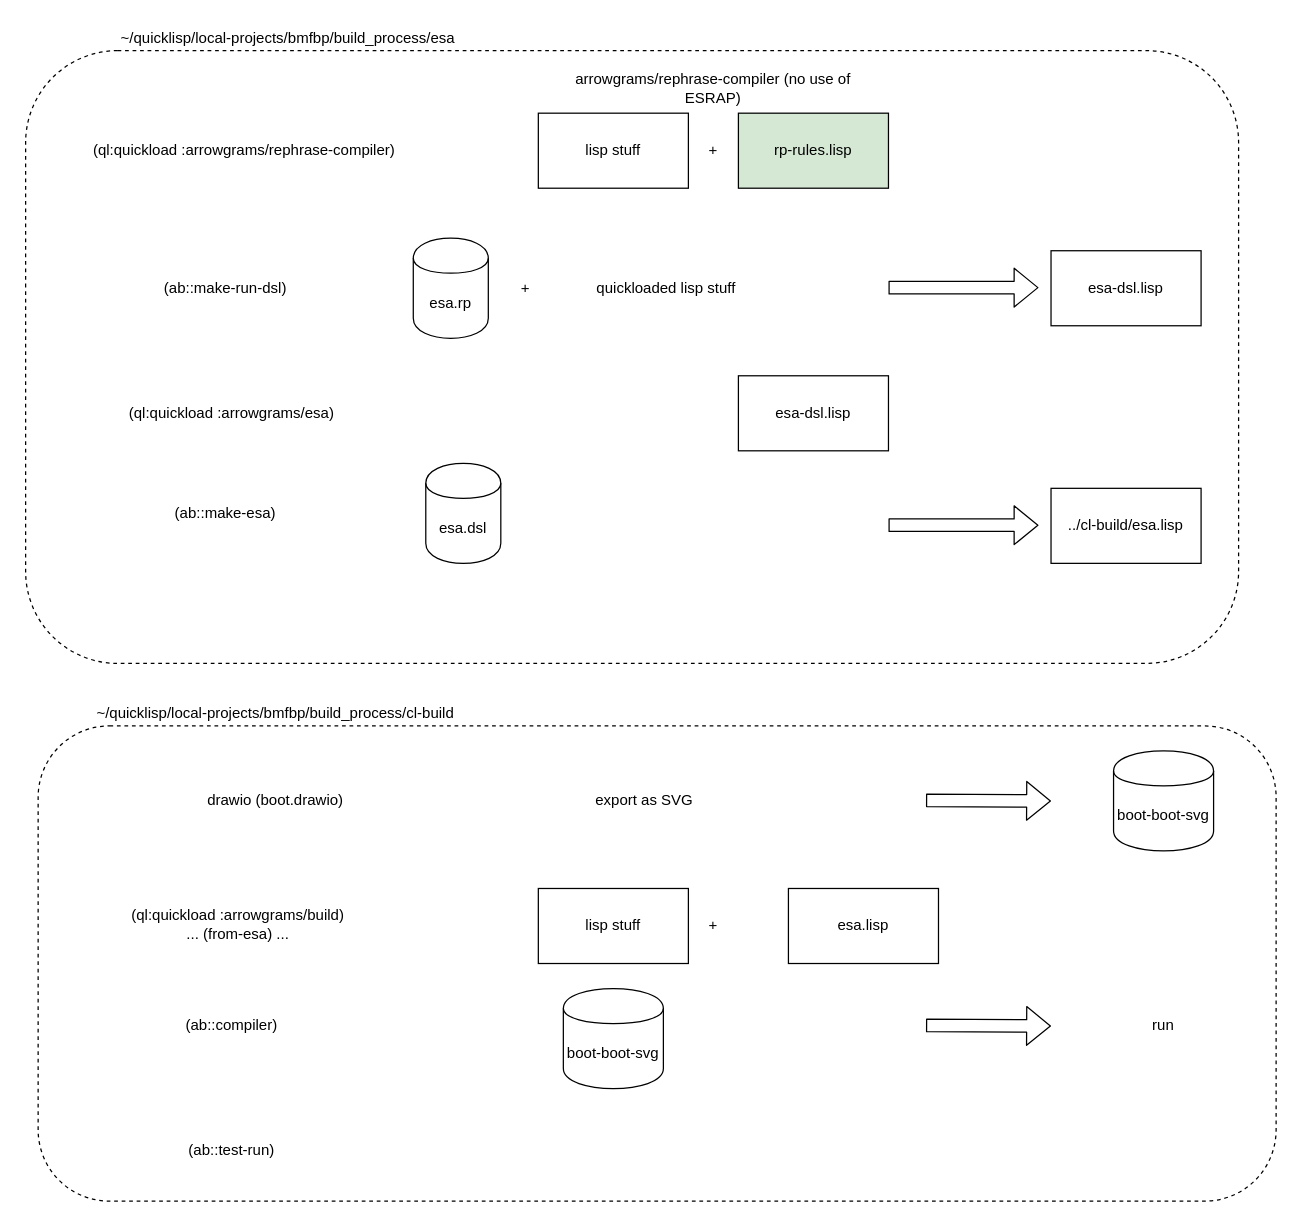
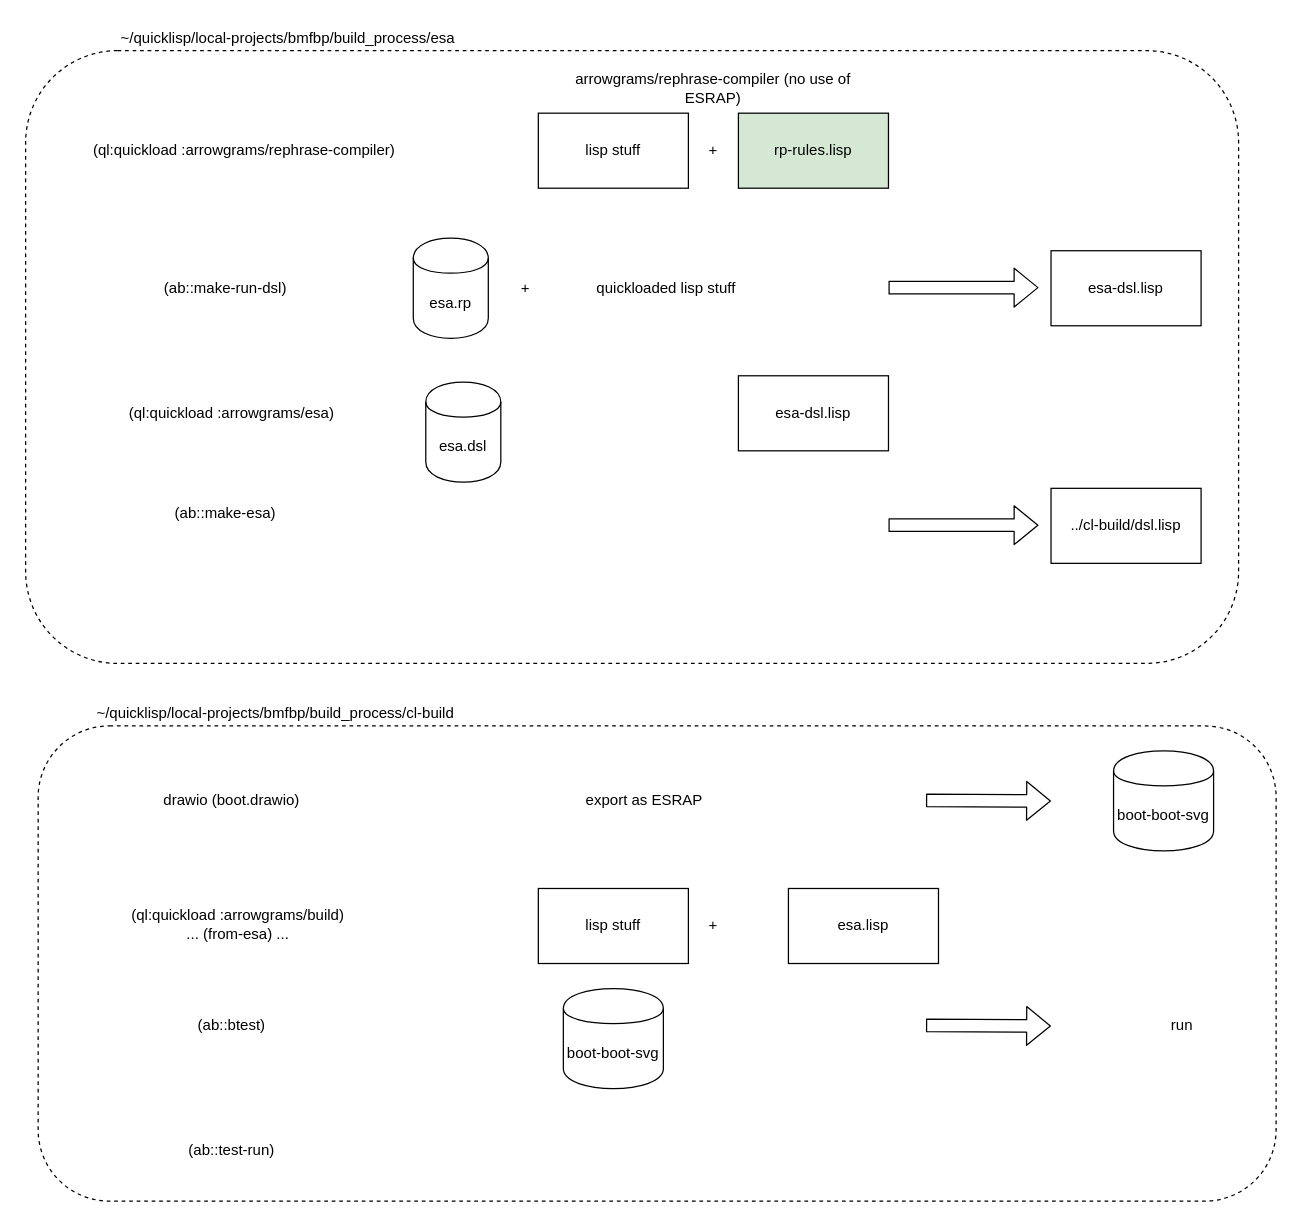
  <mxCell id="0" />
  <mxCell id="1" parent="0" />
  <mxCell id="2" value="" style="rounded=1;whiteSpace=wrap;html=1;dashed=1;" vertex="1" parent="1"><mxGeometry x="30" y="580" width="990" height="380" as="geometry" /></mxCell>
  <mxCell id="3" value="" style="rounded=1;whiteSpace=wrap;html=1;dashed=1;" vertex="1" parent="1"><mxGeometry x="20" y="40" width="970" height="490" as="geometry" /></mxCell>
  <mxCell id="4" value="lisp stuff" style="rounded=0;whiteSpace=wrap;html=1;" vertex="1" parent="1"><mxGeometry x="430" y="90" width="120" height="60" as="geometry" /></mxCell>
  <mxCell id="5" value="rp-rules.lisp" style="rounded=0;whiteSpace=wrap;html=1;fillColor=#d5e8d4;" vertex="1" parent="1"><mxGeometry x="590" y="90" width="120" height="60" as="geometry" /></mxCell>
  <mxCell id="6" value="+" style="text;html=1;strokeColor=none;fillColor=none;align=center;verticalAlign=middle;whiteSpace=wrap;rounded=0;" vertex="1" parent="1"><mxGeometry x="550" y="110" width="40" height="20" as="geometry" /></mxCell>
  <mxCell id="7" value="esa-dsl.lisp" style="rounded=0;whiteSpace=wrap;html=1;" vertex="1" parent="1"><mxGeometry x="840" y="200" width="120" height="60" as="geometry" /></mxCell>
  <mxCell id="8" value="esa.rp" style="shape=cylinder;whiteSpace=wrap;html=1;boundedLbl=1;backgroundOutline=1;" vertex="1" parent="1"><mxGeometry x="330" y="190" width="60" height="80" as="geometry" /></mxCell>
  <mxCell id="9" value="+" style="text;html=1;strokeColor=none;fillColor=none;align=center;verticalAlign=middle;whiteSpace=wrap;rounded=0;" vertex="1" parent="1"><mxGeometry x="400" y="220" width="40" height="20" as="geometry" /></mxCell>
  <mxCell id="10" value="arrowgrams/rephrase-compiler (no use of ESRAP)" style="text;html=1;strokeColor=none;fillColor=none;align=center;verticalAlign=middle;whiteSpace=wrap;rounded=0;" vertex="1" parent="1"><mxGeometry x="445" y="60" width="250" height="20" as="geometry" /></mxCell>
  <mxCell id="11" value="" style="shape=flexArrow;endArrow=classic;html=1;" edge="1" parent="1"><mxGeometry width="50" height="50" relative="1" as="geometry"><mxPoint x="740" y="639.5" as="sourcePoint" /><mxPoint x="840" y="640" as="targetPoint" /></mxGeometry></mxCell>
  <mxCell id="12" value="boot-boot-svg" style="shape=cylinder;whiteSpace=wrap;html=1;boundedLbl=1;backgroundOutline=1;" vertex="1" parent="1"><mxGeometry x="890" y="600" width="80" height="80" as="geometry" /></mxCell>
  <mxCell id="13" value="(ql:quickload :arrowgrams/rephrase-compiler)" style="text;html=1;strokeColor=none;fillColor=none;align=center;verticalAlign=middle;whiteSpace=wrap;rounded=0;" vertex="1" parent="1"><mxGeometry x="60" y="110" width="270" height="20" as="geometry" /></mxCell>
- <mxCell id="14" value="drawio (boot.drawio)" style="text;html=1;strokeColor=none;fillColor=none;align=center;verticalAlign=middle;whiteSpace=wrap;rounded=0;" vertex="1" parent="1"><mxGeometry x="85" y="630" width="270" height="20" as="geometry" /></mxCell>
+ <mxCell id="14" value="drawio (boot.drawio)" style="text;html=1;strokeColor=none;fillColor=none;align=center;verticalAlign=middle;whiteSpace=wrap;rounded=0;" vertex="1" parent="1"><mxGeometry x="50" y="630" width="270" height="20" as="geometry" /></mxCell>
  <mxCell id="15" value="" style="shape=flexArrow;endArrow=classic;html=1;" edge="1" parent="1"><mxGeometry width="50" height="50" relative="1" as="geometry"><mxPoint x="710" y="229.5" as="sourcePoint" /><mxPoint x="830" y="229.5" as="targetPoint" /></mxGeometry></mxCell>
  <mxCell id="16" value="quickloaded lisp stuff" style="text;html=1;strokeColor=none;fillColor=none;align=center;verticalAlign=middle;whiteSpace=wrap;rounded=0;" vertex="1" parent="1"><mxGeometry x="435" y="220" width="195" height="20" as="geometry" /></mxCell>
  <mxCell id="17" value="(ab::make-run-dsl)" style="text;html=1;strokeColor=none;fillColor=none;align=center;verticalAlign=middle;whiteSpace=wrap;rounded=0;" vertex="1" parent="1"><mxGeometry x="50" y="220" width="260" height="20" as="geometry" /></mxCell>
  <mxCell id="18" value="~/quicklisp/local-projects/bmfbp/build_process/esa" style="text;html=1;strokeColor=none;fillColor=none;align=center;verticalAlign=middle;whiteSpace=wrap;rounded=0;" vertex="1" parent="1"><mxGeometry x="60" y="20" width="340" height="20" as="geometry" /></mxCell>
  <mxCell id="19" value="~/quicklisp/local-projects/bmfbp/build_process/cl-build" style="text;html=1;strokeColor=none;fillColor=none;align=center;verticalAlign=middle;whiteSpace=wrap;rounded=0;" vertex="1" parent="1"><mxGeometry x="50" y="560" width="340" height="20" as="geometry" /></mxCell>
  <mxCell id="20" value="(ql:quickload :arrowgrams/build)&lt;br&gt;... (from-esa) ..." style="text;html=1;strokeColor=none;fillColor=none;align=center;verticalAlign=middle;whiteSpace=wrap;rounded=0;" vertex="1" parent="1"><mxGeometry x="55" y="729" width="270" height="20" as="geometry" /></mxCell>
  <mxCell id="21" value="(ql:quickload :arrowgrams/esa)" style="text;html=1;strokeColor=none;fillColor=none;align=center;verticalAlign=middle;whiteSpace=wrap;rounded=0;" vertex="1" parent="1"><mxGeometry x="50" y="320" width="270" height="20" as="geometry" /></mxCell>
  <mxCell id="22" value="esa-dsl.lisp" style="rounded=0;whiteSpace=wrap;html=1;" vertex="1" parent="1"><mxGeometry x="590" y="300" width="120" height="60" as="geometry" /></mxCell>
- <mxCell id="23" value="esa.dsl" style="shape=cylinder;whiteSpace=wrap;html=1;boundedLbl=1;backgroundOutline=1;" vertex="1" parent="1"><mxGeometry x="340" y="370" width="60" height="80" as="geometry" /></mxCell>
+ <mxCell id="23" value="esa.dsl" style="shape=cylinder;whiteSpace=wrap;html=1;boundedLbl=1;backgroundOutline=1;" vertex="1" parent="1"><mxGeometry x="340" y="305" width="60" height="80" as="geometry" /></mxCell>
  <mxCell id="24" value="(ab::make-esa)" style="text;html=1;strokeColor=none;fillColor=none;align=center;verticalAlign=middle;whiteSpace=wrap;rounded=0;" vertex="1" parent="1"><mxGeometry x="50" y="400" width="260" height="20" as="geometry" /></mxCell>
- <mxCell id="25" value="../cl-build/esa.lisp" style="rounded=0;whiteSpace=wrap;html=1;" vertex="1" parent="1"><mxGeometry x="840" y="390" width="120" height="60" as="geometry" /></mxCell>
+ <mxCell id="25" value="../cl-build/dsl.lisp" style="rounded=0;whiteSpace=wrap;html=1;" vertex="1" parent="1"><mxGeometry x="840" y="390" width="120" height="60" as="geometry" /></mxCell>
  <mxCell id="26" value="" style="shape=flexArrow;endArrow=classic;html=1;" edge="1" parent="1"><mxGeometry width="50" height="50" relative="1" as="geometry"><mxPoint x="710" y="419.5" as="sourcePoint" /><mxPoint x="830" y="419.5" as="targetPoint" /></mxGeometry></mxCell>
- <mxCell id="27" value="export as SVG" style="text;html=1;strokeColor=none;fillColor=none;align=center;verticalAlign=middle;whiteSpace=wrap;rounded=0;" vertex="1" parent="1"><mxGeometry x="380" y="630" width="270" height="20" as="geometry" /></mxCell>
+ <mxCell id="27" value="export as ESRAP" style="text;html=1;strokeColor=none;fillColor=none;align=center;verticalAlign=middle;whiteSpace=wrap;rounded=0;" vertex="1" parent="1"><mxGeometry x="380" y="630" width="270" height="20" as="geometry" /></mxCell>
  <mxCell id="28" value="lisp stuff" style="rounded=0;whiteSpace=wrap;html=1;" vertex="1" parent="1"><mxGeometry x="430" y="710" width="120" height="60" as="geometry" /></mxCell>
  <mxCell id="29" value="esa.lisp" style="rounded=0;whiteSpace=wrap;html=1;" vertex="1" parent="1"><mxGeometry x="630" y="710" width="120" height="60" as="geometry" /></mxCell>
  <mxCell id="30" value="+" style="text;html=1;strokeColor=none;fillColor=none;align=center;verticalAlign=middle;whiteSpace=wrap;rounded=0;" vertex="1" parent="1"><mxGeometry x="550" y="730" width="40" height="20" as="geometry" /></mxCell>
- <mxCell id="31" value="(ab::compiler)" style="text;html=1;strokeColor=none;fillColor=none;align=center;verticalAlign=middle;whiteSpace=wrap;rounded=0;" vertex="1" parent="1"><mxGeometry x="50" y="810" width="270" height="20" as="geometry" /></mxCell>
+ <mxCell id="31" value="(ab::btest)" style="text;html=1;strokeColor=none;fillColor=none;align=center;verticalAlign=middle;whiteSpace=wrap;rounded=0;" vertex="1" parent="1"><mxGeometry x="50" y="810" width="270" height="20" as="geometry" /></mxCell>
  <mxCell id="32" value="boot-boot-svg" style="shape=cylinder;whiteSpace=wrap;html=1;boundedLbl=1;backgroundOutline=1;" vertex="1" parent="1"><mxGeometry x="450" y="790" width="80" height="80" as="geometry" /></mxCell>
  <mxCell id="33" value="" style="shape=flexArrow;endArrow=classic;html=1;" edge="1" parent="1"><mxGeometry width="50" height="50" relative="1" as="geometry"><mxPoint x="740" y="819.5" as="sourcePoint" /><mxPoint x="840" y="820" as="targetPoint" /></mxGeometry></mxCell>
- <mxCell id="34" value="run" style="text;html=1;strokeColor=none;fillColor=none;align=center;verticalAlign=middle;whiteSpace=wrap;rounded=0;" vertex="1" parent="1"><mxGeometry x="900" y="810" width="60" height="20" as="geometry" /></mxCell>
+ <mxCell id="34" value="run" style="text;html=1;strokeColor=none;fillColor=none;align=center;verticalAlign=middle;whiteSpace=wrap;rounded=0;" vertex="1" parent="1"><mxGeometry x="915" y="810" width="60" height="20" as="geometry" /></mxCell>
  <mxCell id="35" value="(ab::test-run)" style="text;html=1;strokeColor=none;fillColor=none;align=center;verticalAlign=middle;whiteSpace=wrap;rounded=0;" vertex="1" parent="1"><mxGeometry x="50" y="910" width="270" height="20" as="geometry" /></mxCell>
